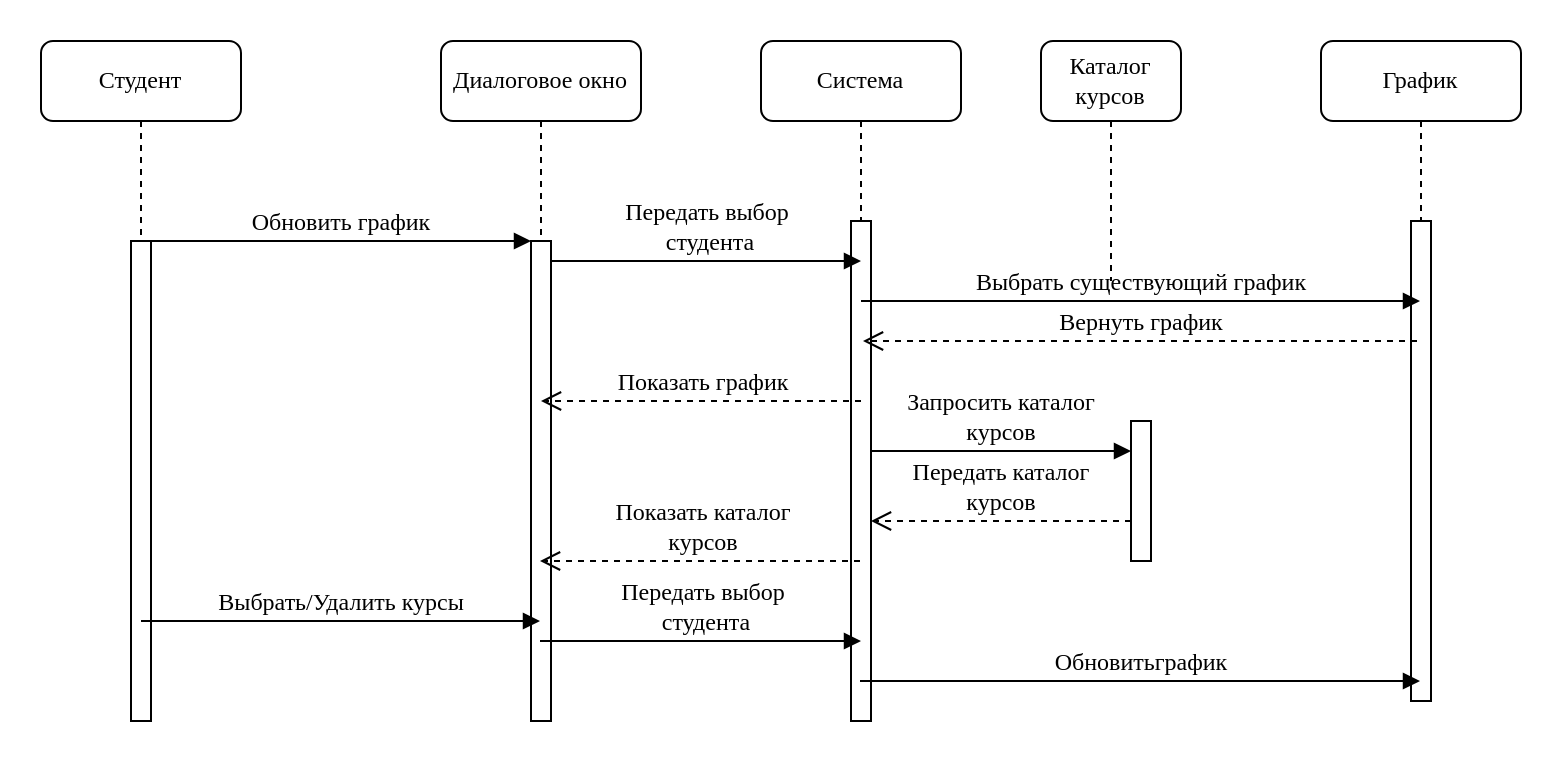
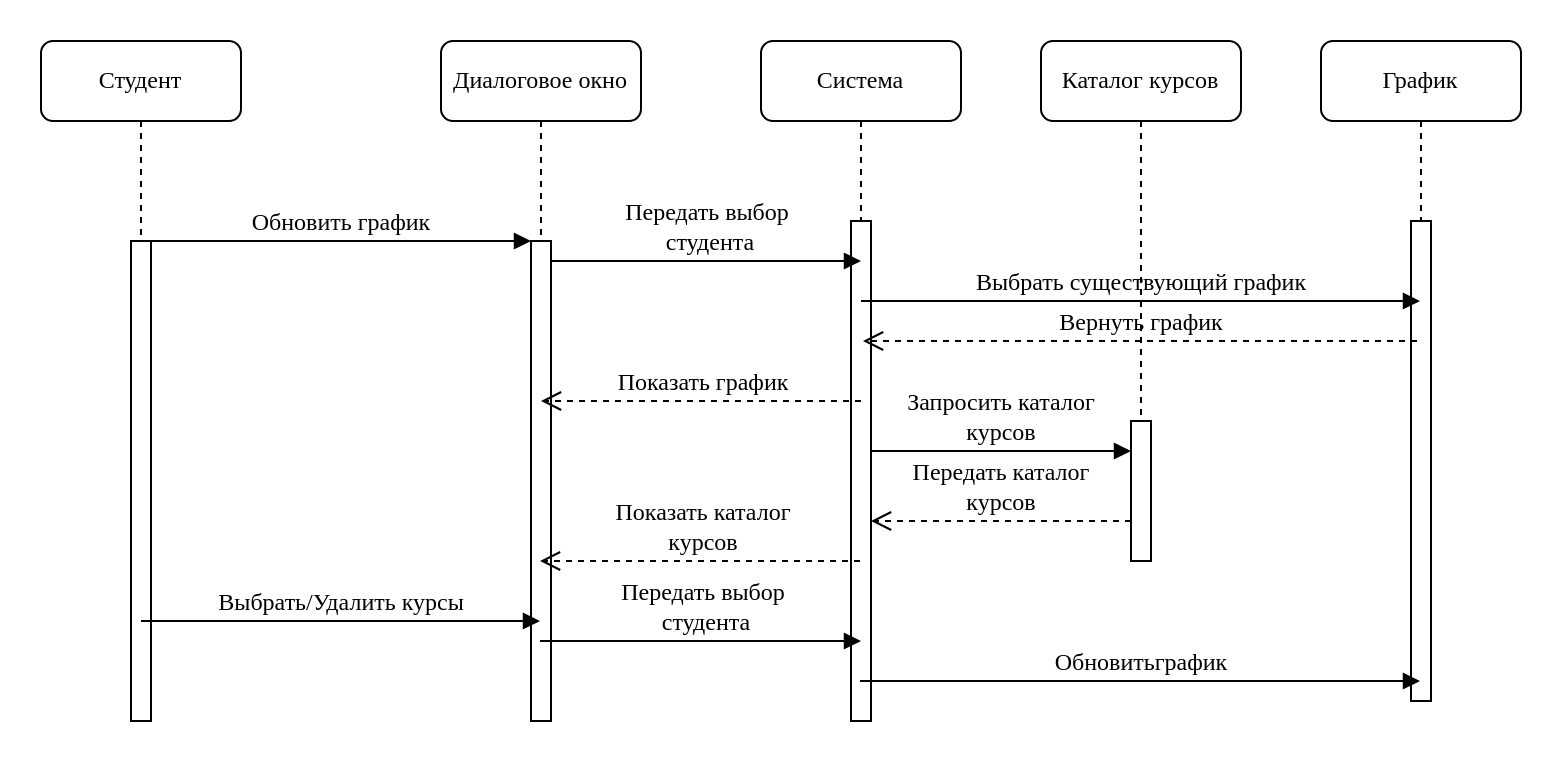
  <mxCell id="0" />
  <mxCell id="1" parent="0" />
  <mxCell id="2" value="Диалоговое окно" style="shape=umlLifeline;perimeter=lifelinePerimeter;whiteSpace=wrap;html=1;container=1;collapsible=0;recursiveResize=0;outlineConnect=0;rounded=1;shadow=0;comic=0;labelBackgroundColor=none;strokeWidth=1;fontFamily=Verdana;fontSize=12;align=center;" parent="1" vertex="1"><mxGeometry x="220" y="20" width="100" height="340" as="geometry" /></mxCell>
  <mxCell id="3" value="" style="html=1;points=[];perimeter=orthogonalPerimeter;rounded=0;shadow=0;comic=0;labelBackgroundColor=none;strokeWidth=1;fontFamily=Verdana;fontSize=12;align=center;" parent="2" vertex="1"><mxGeometry x="45" y="100" width="10" height="240" as="geometry" /></mxCell>
  <mxCell id="4" value="Система" style="shape=umlLifeline;perimeter=lifelinePerimeter;whiteSpace=wrap;html=1;container=1;collapsible=0;recursiveResize=0;outlineConnect=0;rounded=1;shadow=0;comic=0;labelBackgroundColor=none;strokeWidth=1;fontFamily=Verdana;fontSize=12;align=center;" parent="1" vertex="1"><mxGeometry x="380" y="20" width="100" height="340" as="geometry" /></mxCell>
  <mxCell id="5" value="" style="html=1;points=[];perimeter=orthogonalPerimeter;rounded=0;shadow=0;comic=0;labelBackgroundColor=none;strokeWidth=1;fontFamily=Verdana;fontSize=12;align=center;" parent="4" vertex="1"><mxGeometry x="45" y="90" width="10" height="250" as="geometry" /></mxCell>
- <mxCell id="6" value="Каталог курсов" style="shape=umlLifeline;perimeter=lifelinePerimeter;whiteSpace=wrap;html=1;container=1;collapsible=0;recursiveResize=0;outlineConnect=0;rounded=1;shadow=0;comic=0;labelBackgroundColor=none;strokeWidth=1;fontFamily=Verdana;fontSize=12;align=center;" parent="1" vertex="1"><mxGeometry x="520" y="20" width="70" height="120" as="geometry" /></mxCell>
+ <mxCell id="6" value="Каталог курсов" style="shape=umlLifeline;perimeter=lifelinePerimeter;whiteSpace=wrap;html=1;container=1;collapsible=0;recursiveResize=0;outlineConnect=0;rounded=1;shadow=0;comic=0;labelBackgroundColor=none;strokeWidth=1;fontFamily=Verdana;fontSize=12;align=center;" parent="1" vertex="1"><mxGeometry x="520" y="20" width="100" height="190" as="geometry" /></mxCell>
  <mxCell id="7" value="График" style="shape=umlLifeline;perimeter=lifelinePerimeter;whiteSpace=wrap;html=1;container=1;collapsible=0;recursiveResize=0;outlineConnect=0;rounded=1;shadow=0;comic=0;labelBackgroundColor=none;strokeWidth=1;fontFamily=Verdana;fontSize=12;align=center;" parent="1" vertex="1"><mxGeometry x="660" y="20" width="100" height="330" as="geometry" /></mxCell>
  <mxCell id="8" value="" style="html=1;points=[];perimeter=orthogonalPerimeter;rounded=0;shadow=0;comic=0;labelBackgroundColor=none;strokeWidth=1;fontFamily=Verdana;fontSize=12;align=center;" parent="7" vertex="1"><mxGeometry x="45" y="90" width="10" height="240" as="geometry" /></mxCell>
  <mxCell id="9" value="Студент" style="shape=umlLifeline;perimeter=lifelinePerimeter;whiteSpace=wrap;html=1;container=1;collapsible=0;recursiveResize=0;outlineConnect=0;rounded=1;shadow=0;comic=0;labelBackgroundColor=none;strokeWidth=1;fontFamily=Verdana;fontSize=12;align=center;" parent="1" vertex="1"><mxGeometry x="20" y="20" width="100" height="340" as="geometry" /></mxCell>
  <mxCell id="10" value="" style="html=1;points=[];perimeter=orthogonalPerimeter;rounded=0;shadow=0;comic=0;labelBackgroundColor=none;strokeWidth=1;fontFamily=Verdana;fontSize=12;align=center;" parent="9" vertex="1"><mxGeometry x="45" y="100" width="10" height="240" as="geometry" /></mxCell>
  <mxCell id="11" value="Обновить график" style="html=1;verticalAlign=bottom;endArrow=block;entryX=0;entryY=0;labelBackgroundColor=none;fontFamily=Verdana;fontSize=12;edgeStyle=elbowEdgeStyle;elbow=vertical;" parent="1" source="10" target="3" edge="1"><mxGeometry relative="1" as="geometry"><mxPoint x="200" y="130" as="sourcePoint" /></mxGeometry></mxCell>
  <mxCell id="12" value="Передать выбор&lt;br&gt;&amp;nbsp;студента" style="html=1;verticalAlign=bottom;endArrow=block;labelBackgroundColor=none;fontFamily=Verdana;fontSize=12;edgeStyle=elbowEdgeStyle;elbow=vertical;" parent="1" source="3" edge="1"><mxGeometry relative="1" as="geometry"><mxPoint x="350" y="140" as="sourcePoint" /><mxPoint x="430" y="130" as="targetPoint" /><Array as="points"><mxPoint x="310" y="130" /><mxPoint x="340" y="140" /></Array></mxGeometry></mxCell>
  <mxCell id="13" value="Показать каталог&lt;br&gt;курсов" style="html=1;verticalAlign=bottom;endArrow=open;dashed=1;endSize=8;labelBackgroundColor=none;fontFamily=Verdana;fontSize=12;edgeStyle=elbowEdgeStyle;elbow=vertical;" edge="1" parent="1" source="4" target="2"><mxGeometry x="-0.006" relative="1" as="geometry"><mxPoint x="280" y="207" as="targetPoint" /><Array as="points"><mxPoint x="330" y="280" /><mxPoint x="320" y="270" /><mxPoint x="300" y="250" /><mxPoint x="300" y="270" /><mxPoint x="370" y="230" /><mxPoint x="355" y="210" /><mxPoint x="385" y="210" /></Array><mxPoint x="410" y="210" as="sourcePoint" /><mxPoint x="1" as="offset" /></mxGeometry></mxCell>
  <mxCell id="14" value="Выбрать/Удалить курсы" style="html=1;verticalAlign=bottom;endArrow=block;labelBackgroundColor=none;fontFamily=Verdana;fontSize=12;edgeStyle=elbowEdgeStyle;elbow=vertical;" edge="1" parent="1" target="2"><mxGeometry relative="1" as="geometry"><mxPoint x="70" y="310" as="sourcePoint" /><mxPoint x="250" y="256" as="targetPoint" /><Array as="points"><mxPoint x="145" y="310" /></Array><mxPoint as="offset" /></mxGeometry></mxCell>
  <mxCell id="15" value="Передать выбор&lt;br&gt;&amp;nbsp;студента" style="html=1;verticalAlign=bottom;endArrow=block;labelBackgroundColor=none;fontFamily=Verdana;fontSize=12;edgeStyle=elbowEdgeStyle;elbow=vertical;" edge="1" parent="1" source="2"><mxGeometry x="0.003" relative="1" as="geometry"><mxPoint x="280" y="290" as="sourcePoint" /><mxPoint x="430" y="320" as="targetPoint" /><Array as="points"><mxPoint x="310" y="320" /></Array><mxPoint x="1" as="offset" /></mxGeometry></mxCell>
  <mxCell id="16" value="Обновитьграфик" style="html=1;verticalAlign=bottom;endArrow=block;labelBackgroundColor=none;fontFamily=Verdana;fontSize=12;edgeStyle=elbowEdgeStyle;elbow=vertical;" edge="1" parent="1" source="4" target="7"><mxGeometry relative="1" as="geometry"><mxPoint x="450" y="330" as="sourcePoint" /><mxPoint x="600" y="330" as="targetPoint" /><Array as="points"><mxPoint x="520" y="340" /><mxPoint x="610" y="310" /></Array></mxGeometry></mxCell>
  <mxCell id="17" value="" style="html=1;points=[];perimeter=orthogonalPerimeter;rounded=0;shadow=0;comic=0;labelBackgroundColor=none;strokeWidth=1;fontFamily=Verdana;fontSize=12;align=center;" parent="1" vertex="1"><mxGeometry x="565" y="210" width="10" height="70" as="geometry" /></mxCell>
  <mxCell id="18" value="Запросить каталог&lt;br&gt;курсов" style="html=1;verticalAlign=bottom;endArrow=block;labelBackgroundColor=none;fontFamily=Verdana;fontSize=12;edgeStyle=elbowEdgeStyle;elbow=vertical;" parent="1" target="17" edge="1"><mxGeometry relative="1" as="geometry"><mxPoint x="435" y="225" as="sourcePoint" /><Array as="points"><mxPoint x="470" y="225" /><mxPoint x="440" y="200" /></Array></mxGeometry></mxCell>
  <mxCell id="19" value="Передать каталог&lt;br&gt;курсов" style="html=1;verticalAlign=bottom;endArrow=open;dashed=1;endSize=8;labelBackgroundColor=none;fontFamily=Verdana;fontSize=12;edgeStyle=elbowEdgeStyle;elbow=vertical;" edge="1" parent="1"><mxGeometry relative="1" as="geometry"><mxPoint x="435" y="260" as="targetPoint" /><Array as="points"><mxPoint x="510" y="260" /><mxPoint x="540" y="260" /></Array><mxPoint x="565" y="260" as="sourcePoint" /></mxGeometry></mxCell>
  <mxCell id="20" value="Выбрать существующий график" style="html=1;verticalAlign=bottom;endArrow=block;labelBackgroundColor=none;fontFamily=Verdana;fontSize=12;edgeStyle=elbowEdgeStyle;elbow=vertical;" edge="1" parent="1" target="7"><mxGeometry relative="1" as="geometry"><mxPoint x="430" y="150" as="sourcePoint" /><mxPoint x="595" y="160" as="targetPoint" /><Array as="points"><mxPoint x="475" y="150" /><mxPoint x="505" y="170" /></Array></mxGeometry></mxCell>
  <mxCell id="21" value="Вернуть график" style="html=1;verticalAlign=bottom;endArrow=open;dashed=1;endSize=8;labelBackgroundColor=none;fontFamily=Verdana;fontSize=12;edgeStyle=elbowEdgeStyle;elbow=vertical;entryX=0.6;entryY=0.24;entryDx=0;entryDy=0;entryPerimeter=0;" edge="1" parent="1" target="5"><mxGeometry x="-0.003" relative="1" as="geometry"><mxPoint x="279.5" y="200" as="targetPoint" /><Array as="points" /><mxPoint x="708" y="170" as="sourcePoint" /><mxPoint as="offset" /></mxGeometry></mxCell>
  <mxCell id="22" value="Показать график" style="html=1;verticalAlign=bottom;endArrow=open;dashed=1;endSize=8;labelBackgroundColor=none;fontFamily=Verdana;fontSize=12;edgeStyle=elbowEdgeStyle;elbow=vertical;" edge="1" parent="1"><mxGeometry x="-0.006" relative="1" as="geometry"><mxPoint x="270" y="200" as="targetPoint" /><Array as="points"><mxPoint x="330.5" y="200" /><mxPoint x="320.5" y="190" /><mxPoint x="300.5" y="170" /><mxPoint x="300.5" y="190" /><mxPoint x="370.5" y="150" /><mxPoint x="355.5" y="130" /><mxPoint x="385.5" y="130" /></Array><mxPoint x="430" y="200" as="sourcePoint" /><mxPoint x="1" as="offset" /></mxGeometry></mxCell>
